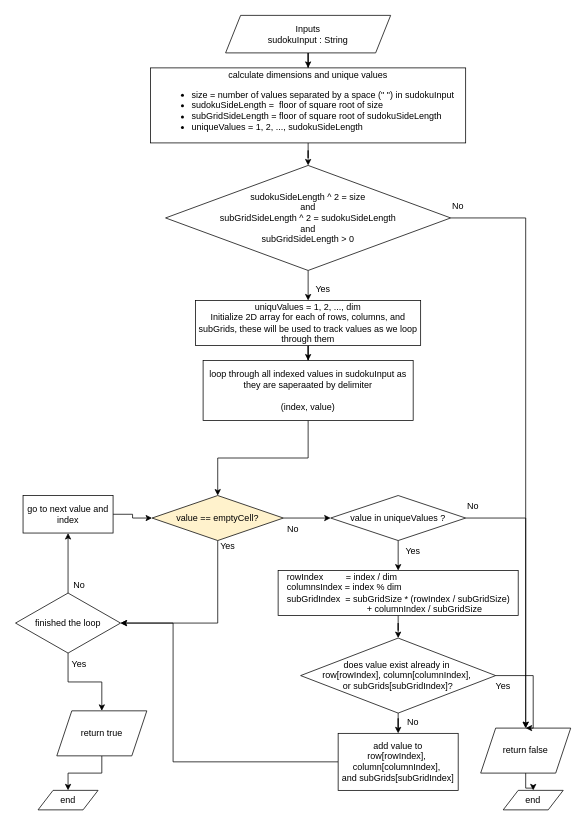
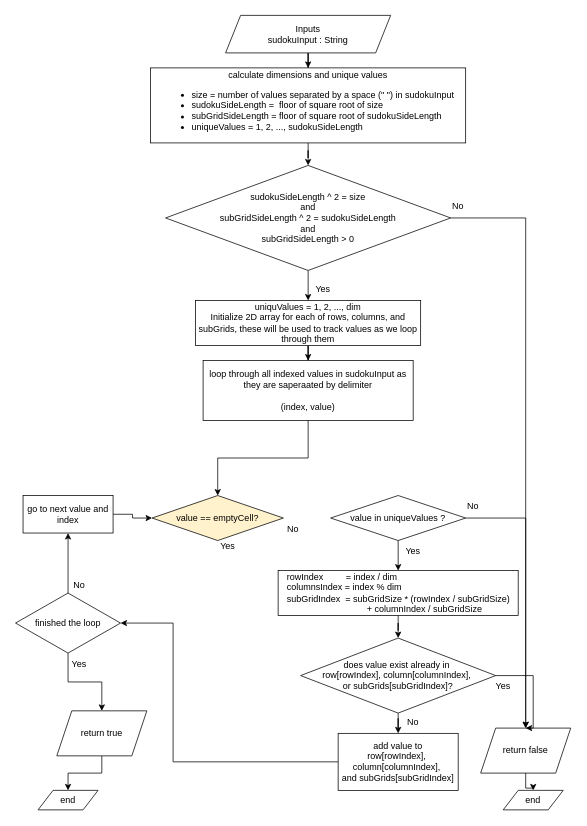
  <mxCell id="0" />
  <mxCell id="1" parent="0" />
  <mxCell id="2" value="" style="edgeStyle=orthogonalEdgeStyle;rounded=0;orthogonalLoop=1;jettySize=auto;html=1;" parent="1" source="3" target="5" edge="1"><mxGeometry relative="1" as="geometry" /></mxCell>
  <mxCell id="3" value="&lt;div&gt;Inputs&lt;br&gt;sudokuInput : String&lt;/div&gt;" style="shape=parallelogram;perimeter=parallelogramPerimeter;whiteSpace=wrap;html=1;fixedSize=1;" parent="1" vertex="1"><mxGeometry x="300" y="20" width="220" height="50" as="geometry" /></mxCell>
  <mxCell id="4" value="" style="edgeStyle=orthogonalEdgeStyle;rounded=0;orthogonalLoop=1;jettySize=auto;html=1;" parent="1" source="5" target="8" edge="1"><mxGeometry relative="1" as="geometry" /></mxCell>
  <mxCell id="5" value="&lt;div&gt;calculate dimensions and unique values &lt;br&gt;&lt;/div&gt;&lt;div align=&quot;left&quot;&gt;&lt;ul&gt;&lt;li&gt;size = number of values separated by a space (&quot; &quot;) in sudokuInput&lt;/li&gt;&lt;li&gt;sudokuSideLength =&amp;nbsp; floor of square root of size&lt;/li&gt;&lt;li&gt;subGridSideLength = floor of square root of sudokuSideLength &lt;/li&gt;&lt;li&gt;uniqueValues = 1, 2, ..., sudokuSideLength &lt;br&gt;&lt;/li&gt;&lt;/ul&gt;&lt;/div&gt;" style="whiteSpace=wrap;html=1;" parent="1" vertex="1"><mxGeometry x="200" y="90" width="420" height="100" as="geometry" /></mxCell>
  <mxCell id="6" value="" style="edgeStyle=orthogonalEdgeStyle;rounded=0;orthogonalLoop=1;jettySize=auto;html=1;entryX=0.5;entryY=0;entryDx=0;entryDy=0;" parent="1" source="8" target="10" edge="1"><mxGeometry relative="1" as="geometry"><mxPoint x="710" y="980" as="targetPoint" /></mxGeometry></mxCell>
  <mxCell id="7" value="" style="edgeStyle=orthogonalEdgeStyle;rounded=0;orthogonalLoop=1;jettySize=auto;html=1;" parent="1" source="8" target="13" edge="1"><mxGeometry relative="1" as="geometry" /></mxCell>
  <mxCell id="8" value="&lt;div align=&quot;center&quot;&gt;sudokuSideLength ^ 2 = size&lt;/div&gt;and&lt;div align=&quot;center&quot;&gt;subGridSideLength ^ 2 = sudokuSideLength &lt;br&gt;&lt;/div&gt;&lt;div align=&quot;center&quot;&gt;and &lt;br&gt;&lt;/div&gt;&lt;div align=&quot;center&quot;&gt;subGridSideLength &amp;gt; 0&lt;/div&gt;" style="rhombus;whiteSpace=wrap;html=1;spacingRight=40;spacingLeft=40;spacingTop=0;align=center;" parent="1" vertex="1"><mxGeometry x="220" y="220" width="380" height="140" as="geometry" /></mxCell>
  <mxCell id="9" style="edgeStyle=orthogonalEdgeStyle;rounded=0;orthogonalLoop=1;jettySize=auto;html=1;entryX=0.5;entryY=0;entryDx=0;entryDy=0;" edge="1" parent="1" source="10" target="46"><mxGeometry relative="1" as="geometry" /></mxCell>
  <mxCell id="10" value="return false" style="shape=parallelogram;perimeter=parallelogramPerimeter;whiteSpace=wrap;html=1;fixedSize=1;" parent="1" vertex="1"><mxGeometry x="640" y="970" width="120" height="60" as="geometry" /></mxCell>
  <mxCell id="11" value="No" style="text;html=1;align=center;verticalAlign=middle;whiteSpace=wrap;rounded=0;" parent="1" vertex="1"><mxGeometry x="580" y="260" width="60" height="30" as="geometry" /></mxCell>
  <mxCell id="12" value="" style="edgeStyle=orthogonalEdgeStyle;rounded=0;orthogonalLoop=1;jettySize=auto;html=1;" parent="1" source="13" target="16" edge="1"><mxGeometry relative="1" as="geometry" /></mxCell>
  <mxCell id="13" value="&lt;div&gt;uniquValues = 1, 2, ..., dim &lt;/div&gt;&lt;div&gt;Initialize 2D array for each of rows, columns, and subGrids, these will be used to track values as we loop through them&lt;/div&gt;" style="whiteSpace=wrap;html=1;spacingRight=0;spacingLeft=0;" parent="1" vertex="1"><mxGeometry x="260" y="400" width="300" height="60" as="geometry" /></mxCell>
  <mxCell id="14" value="Yes" style="text;html=1;align=center;verticalAlign=middle;whiteSpace=wrap;rounded=0;" parent="1" vertex="1"><mxGeometry x="400" y="370" width="60" height="30" as="geometry" /></mxCell>
  <mxCell id="15" value="" style="edgeStyle=orthogonalEdgeStyle;rounded=0;orthogonalLoop=1;jettySize=auto;html=1;" parent="1" source="16" target="21" edge="1"><mxGeometry relative="1" as="geometry" /></mxCell>
  <mxCell id="16" value="&lt;div&gt;loop through all indexed values in sudokuInput as they are saperaated by delimiter&lt;/div&gt;&lt;div&gt;&lt;br&gt;&lt;/div&gt;&lt;div&gt;(index, value)&lt;/div&gt;" style="whiteSpace=wrap;html=1;spacingRight=0;spacingLeft=0;" parent="1" vertex="1"><mxGeometry x="270" y="480" width="280" height="80" as="geometry" /></mxCell>
  <mxCell id="17" value="" style="edgeStyle=orthogonalEdgeStyle;rounded=0;orthogonalLoop=1;jettySize=auto;html=1;" parent="1" source="18" target="29" edge="1"><mxGeometry relative="1" as="geometry" /></mxCell>
  <mxCell id="18" value="&lt;div&gt;rowIndex&amp;nbsp;&amp;nbsp;&amp;nbsp;&amp;nbsp;&amp;nbsp;&amp;nbsp;&amp;nbsp;&amp;nbsp; = index / dim&amp;nbsp;&lt;/div&gt;&lt;div&gt;columnsIndex = index % dim &lt;br&gt;&lt;/div&gt;&lt;div&gt;subGridIndex&amp;nbsp; = subGridSize * (rowIndex / subGridSize) &lt;span style=&quot;white-space: pre;&quot;&gt;&#09;&lt;/span&gt;&lt;span style=&quot;white-space: pre;&quot;&gt;&#09;&lt;/span&gt;&lt;span style=&quot;white-space: pre;&quot;&gt;&#09;&lt;/span&gt;&lt;span style=&quot;white-space: pre;&quot;&gt;&#09;&lt;/span&gt;+ columnIndex / subGridSize&lt;/div&gt;" style="whiteSpace=wrap;html=1;spacingRight=10;spacingLeft=10;align=left;" parent="1" vertex="1"><mxGeometry x="370" y="760" width="320" height="60" as="geometry" /></mxCell>
- <mxCell id="19" style="edgeStyle=orthogonalEdgeStyle;rounded=0;orthogonalLoop=1;jettySize=auto;html=1;entryX=1;entryY=0.5;entryDx=0;entryDy=0;" parent="1" source="21" target="37" edge="1"><mxGeometry relative="1" as="geometry"><Array as="points"><mxPoint x="290" y="830" /></Array></mxGeometry></mxCell>
- <mxCell id="20" style="edgeStyle=orthogonalEdgeStyle;rounded=0;orthogonalLoop=1;jettySize=auto;html=1;entryX=0;entryY=0.5;entryDx=0;entryDy=0;" parent="1" source="21" target="24" edge="1"><mxGeometry relative="1" as="geometry" /></mxCell>
  <mxCell id="21" value="value == emptyCell?" style="rhombus;whiteSpace=wrap;html=1;spacingRight=0;spacingLeft=0;fillColor=#fff2cc;" parent="1" vertex="1"><mxGeometry x="202" y="660" width="175" height="60" as="geometry" /></mxCell>
  <mxCell id="22" style="edgeStyle=orthogonalEdgeStyle;rounded=0;orthogonalLoop=1;jettySize=auto;html=1;entryX=0.5;entryY=0;entryDx=0;entryDy=0;" parent="1" source="24" edge="1" target="10"><mxGeometry relative="1" as="geometry"><mxPoint x="710" y="1010" as="targetPoint" /></mxGeometry></mxCell>
  <mxCell id="23" style="edgeStyle=orthogonalEdgeStyle;rounded=0;orthogonalLoop=1;jettySize=auto;html=1;" parent="1" source="24" target="18" edge="1"><mxGeometry relative="1" as="geometry"><Array as="points"><mxPoint x="530" y="780" /><mxPoint x="530" y="780" /></Array></mxGeometry></mxCell>
  <mxCell id="24" value="value in uniqueValues ?" style="rhombus;whiteSpace=wrap;html=1;spacingRight=0;spacingLeft=0;" parent="1" vertex="1"><mxGeometry x="440" y="660" width="180" height="60" as="geometry" /></mxCell>
  <mxCell id="25" style="edgeStyle=orthogonalEdgeStyle;rounded=0;orthogonalLoop=1;jettySize=auto;html=1;entryX=1;entryY=0.5;entryDx=0;entryDy=0;" parent="1" source="26" target="37" edge="1"><mxGeometry relative="1" as="geometry"><Array as="points"><mxPoint x="230" y="1015" /><mxPoint x="230" y="830" /></Array></mxGeometry></mxCell>
  <mxCell id="26" value="&lt;div&gt;add value to &lt;div align=&quot;center&quot;&gt;row[rowIndex],&amp;nbsp;&lt;/div&gt;&lt;div align=&quot;center&quot;&gt;column[columnIndex],&amp;nbsp;&lt;/div&gt;&lt;div align=&quot;center&quot;&gt;and subGrids[subGridIndex]&lt;/div&gt;&lt;/div&gt;" style="whiteSpace=wrap;html=1;spacingRight=0;spacingLeft=0;" parent="1" vertex="1"><mxGeometry x="450" y="977" width="160" height="76" as="geometry" /></mxCell>
  <mxCell id="27" style="edgeStyle=orthogonalEdgeStyle;rounded=0;orthogonalLoop=1;jettySize=auto;html=1;entryX=0.5;entryY=0;entryDx=0;entryDy=0;" parent="1" source="29" target="10" edge="1"><mxGeometry relative="1" as="geometry"><Array as="points"><mxPoint x="710" y="900" /></Array></mxGeometry></mxCell>
  <mxCell id="28" style="edgeStyle=orthogonalEdgeStyle;rounded=0;orthogonalLoop=1;jettySize=auto;html=1;entryX=0.5;entryY=0;entryDx=0;entryDy=0;" parent="1" source="29" target="26" edge="1"><mxGeometry relative="1" as="geometry" /></mxCell>
  <mxCell id="29" value="&lt;div align=&quot;center&quot;&gt;does value exist&amp;nbsp;already in&amp;nbsp;&lt;/div&gt;&lt;div align=&quot;center&quot;&gt;row[rowIndex], column[columnIndex],&amp;nbsp;&lt;/div&gt;&lt;div align=&quot;center&quot;&gt;or subGrids[subGridIndex]?&lt;/div&gt;" style="rhombus;whiteSpace=wrap;html=1;align=center;spacingRight=10;spacingLeft=10;" parent="1" vertex="1"><mxGeometry x="400" y="850" width="260" height="100" as="geometry" /></mxCell>
  <mxCell id="30" style="edgeStyle=orthogonalEdgeStyle;rounded=0;orthogonalLoop=1;jettySize=auto;html=1;entryX=0;entryY=0.5;entryDx=0;entryDy=0;" parent="1" source="31" target="21" edge="1"><mxGeometry relative="1" as="geometry" /></mxCell>
  <mxCell id="31" value="go to next value and index" style="whiteSpace=wrap;html=1;spacingRight=0;spacingLeft=0;" parent="1" vertex="1"><mxGeometry x="30" y="660" width="120" height="50" as="geometry" /></mxCell>
  <mxCell id="32" value="Yes" style="text;html=1;align=center;verticalAlign=middle;whiteSpace=wrap;rounded=0;" parent="1" vertex="1"><mxGeometry x="520" y="720" width="60" height="30" as="geometry" /></mxCell>
  <mxCell id="33" value="No" style="text;html=1;align=center;verticalAlign=middle;whiteSpace=wrap;rounded=0;" parent="1" vertex="1"><mxGeometry x="520" y="947" width="60" height="30" as="geometry" /></mxCell>
  <mxCell id="34" value="Yes" style="text;html=1;align=center;verticalAlign=middle;whiteSpace=wrap;rounded=0;" parent="1" vertex="1"><mxGeometry x="640" y="900" width="60" height="30" as="geometry" /></mxCell>
  <mxCell id="35" style="edgeStyle=orthogonalEdgeStyle;rounded=0;orthogonalLoop=1;jettySize=auto;html=1;entryX=0.5;entryY=0;entryDx=0;entryDy=0;" parent="1" source="37" target="40" edge="1"><mxGeometry relative="1" as="geometry" /></mxCell>
  <mxCell id="36" style="edgeStyle=orthogonalEdgeStyle;rounded=0;orthogonalLoop=1;jettySize=auto;html=1;entryX=0.5;entryY=1;entryDx=0;entryDy=0;" parent="1" source="37" target="31" edge="1"><mxGeometry relative="1" as="geometry" /></mxCell>
  <mxCell id="37" value="finished the loop" style="rhombus;whiteSpace=wrap;html=1;" parent="1" vertex="1"><mxGeometry x="20" y="790" width="140" height="80" as="geometry" /></mxCell>
  <mxCell id="38" value="No" style="text;html=1;align=center;verticalAlign=middle;whiteSpace=wrap;rounded=0;" parent="1" vertex="1"><mxGeometry x="75" y="765" width="60" height="30" as="geometry" /></mxCell>
  <mxCell id="39" value="" style="edgeStyle=orthogonalEdgeStyle;rounded=0;orthogonalLoop=1;jettySize=auto;html=1;" edge="1" parent="1" source="40" target="45"><mxGeometry relative="1" as="geometry" /></mxCell>
  <mxCell id="40" value="return true" style="shape=parallelogram;perimeter=parallelogramPerimeter;whiteSpace=wrap;html=1;fixedSize=1;" parent="1" vertex="1"><mxGeometry x="75" y="947" width="120" height="60" as="geometry" /></mxCell>
  <mxCell id="41" value="Yes" style="text;html=1;align=center;verticalAlign=middle;whiteSpace=wrap;rounded=0;" parent="1" vertex="1"><mxGeometry x="75" y="870" width="60" height="30" as="geometry" /></mxCell>
  <mxCell id="42" value="No" style="text;html=1;align=center;verticalAlign=middle;whiteSpace=wrap;rounded=0;" parent="1" vertex="1"><mxGeometry x="600" y="660" width="60" height="30" as="geometry" /></mxCell>
  <mxCell id="43" value="Yes" style="text;html=1;align=center;verticalAlign=middle;whiteSpace=wrap;rounded=0;" parent="1" vertex="1"><mxGeometry x="273" y="713" width="60" height="30" as="geometry" /></mxCell>
  <mxCell id="44" value="No" style="text;html=1;align=center;verticalAlign=middle;whiteSpace=wrap;rounded=0;" parent="1" vertex="1"><mxGeometry x="360" y="690" width="60" height="30" as="geometry" /></mxCell>
  <mxCell id="45" value="end" style="shape=parallelogram;perimeter=parallelogramPerimeter;whiteSpace=wrap;html=1;fixedSize=1;" vertex="1" parent="1"><mxGeometry x="50" y="1053" width="80" height="26" as="geometry" /></mxCell>
  <mxCell id="46" value="end" style="shape=parallelogram;perimeter=parallelogramPerimeter;whiteSpace=wrap;html=1;fixedSize=1;" vertex="1" parent="1"><mxGeometry x="670" y="1053" width="80" height="26" as="geometry" /></mxCell>
